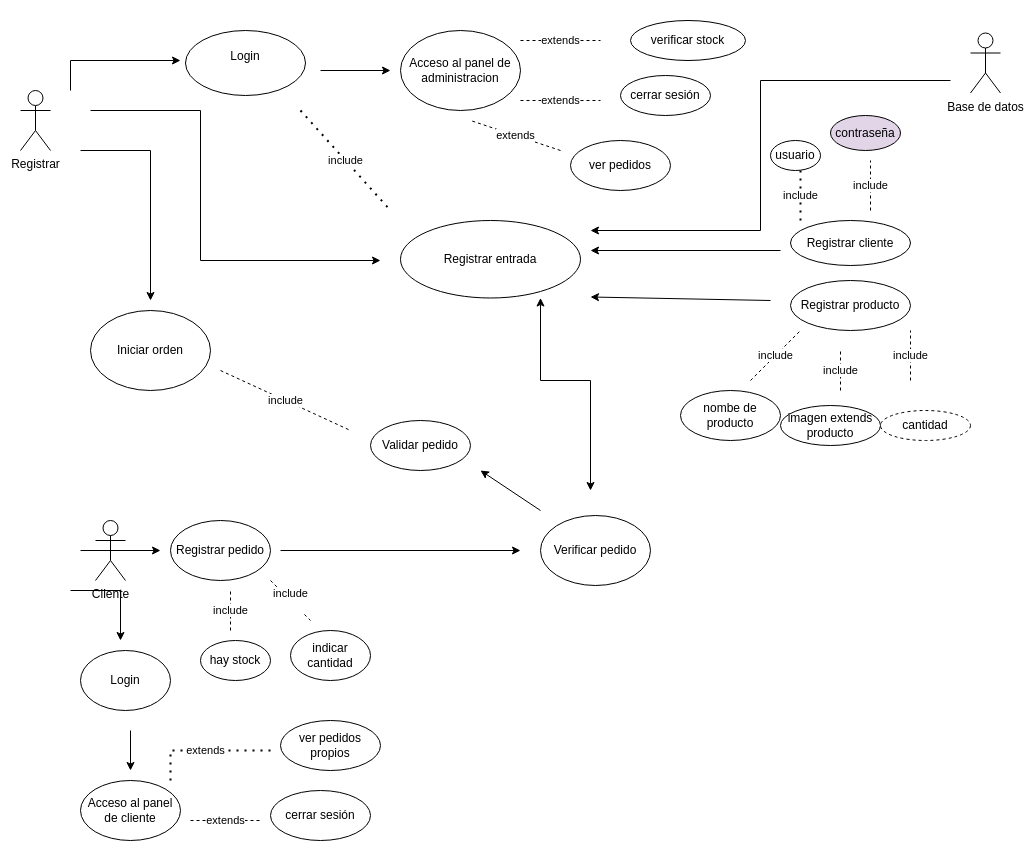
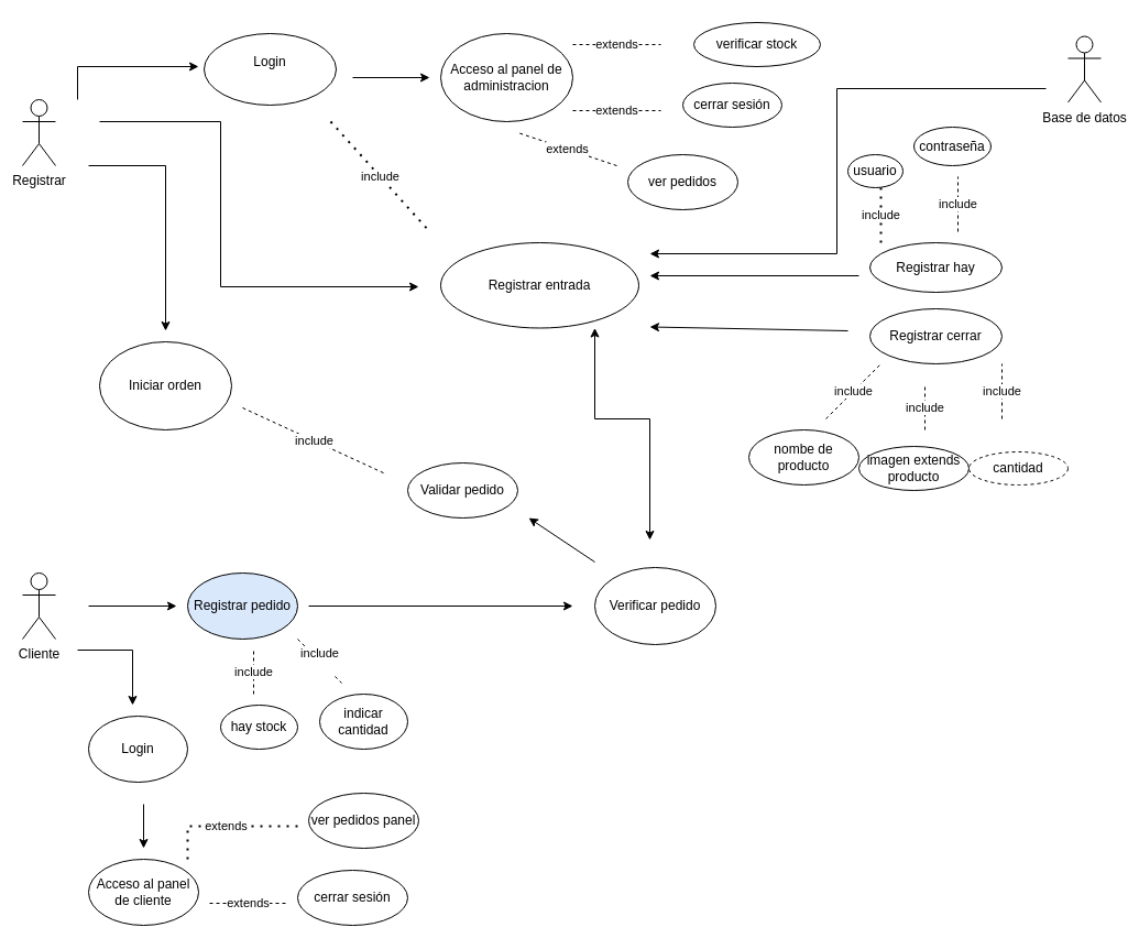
  <mxCell id="0" />
  <mxCell id="1" parent="0" />
  <mxCell id="2" value="Registrar&lt;div&gt;&lt;br&gt;&lt;/div&gt;" style="shape=umlActor;verticalLabelPosition=bottom;verticalAlign=top;html=1;outlineConnect=0;" vertex="1" parent="1"><mxGeometry x="20" y="90" width="30" height="60" as="geometry" /></mxCell>
  <mxCell id="3" value="&lt;div&gt;Login&lt;/div&gt;&lt;div&gt;&lt;br&gt;&lt;/div&gt;" style="ellipse;whiteSpace=wrap;html=1;" vertex="1" parent="1"><mxGeometry x="185" y="30" width="120" height="65" as="geometry" /></mxCell>
  <mxCell id="4" value="" style="endArrow=classic;html=1;rounded=0;" edge="1" parent="1"><mxGeometry width="50" height="50" relative="1" as="geometry"><mxPoint y="90" as="sourcePoint" x="70" /><mxPoint x="180" y="60" as="targetPoint" /><Array as="points"><mxPoint y="60" x="70" /></Array></mxGeometry></mxCell>
  <mxCell id="5" value="" style="endArrow=classic;html=1;rounded=0;" edge="1" parent="1"><mxGeometry width="50" height="50" relative="1" as="geometry"><mxPoint x="90" y="110" as="sourcePoint" /><mxPoint x="380" y="260" as="targetPoint" /><Array as="points"><mxPoint x="200" y="110" /><mxPoint x="200" y="260" /></Array></mxGeometry></mxCell>
  <mxCell id="6" value="" style="endArrow=classic;html=1;rounded=0;" edge="1" parent="1"><mxGeometry width="50" height="50" relative="1" as="geometry"><mxPoint x="320" y="70" as="sourcePoint" /><mxPoint x="390" y="70" as="targetPoint" /></mxGeometry></mxCell>
  <mxCell id="7" value="Acceso al panel de administracion" style="ellipse;whiteSpace=wrap;html=1;" vertex="1" parent="1"><mxGeometry x="400" y="30" width="120" height="80" as="geometry" /></mxCell>
  <mxCell id="8" value="include" style="endArrow=none;dashed=1;html=1;dashPattern=1 3;strokeWidth=2;rounded=0;" edge="1" parent="1"><mxGeometry width="50" height="50" relative="1" as="geometry"><mxPoint x="300" y="110" as="sourcePoint" /><mxPoint x="390" y="210" as="targetPoint" /></mxGeometry></mxCell>
  <mxCell id="9" value="Registrar entrada" style="ellipse;whiteSpace=wrap;html=1;" vertex="1" parent="1"><mxGeometry x="400" y="220" width="180" height="77.5" as="geometry" /></mxCell>
- <mxCell id="10" value="Registrar producto" style="ellipse;whiteSpace=wrap;html=1;" vertex="1" parent="1"><mxGeometry x="790" y="280" width="120" height="50" as="geometry" /></mxCell>
- <mxCell id="11" value="Registrar cliente" style="ellipse;whiteSpace=wrap;html=1;" vertex="1" parent="1"><mxGeometry x="790" y="220" width="120" height="45" as="geometry" /></mxCell>
+ <mxCell id="10" value="Registrar cerrar" style="ellipse;whiteSpace=wrap;html=1;" vertex="1" parent="1"><mxGeometry x="790" y="280" width="120" height="50" as="geometry" /></mxCell>
+ <mxCell id="11" value="Registrar hay" style="ellipse;whiteSpace=wrap;html=1;" vertex="1" parent="1"><mxGeometry x="790" y="220" width="120" height="45" as="geometry" /></mxCell>
  <mxCell id="12" value="" style="endArrow=classic;html=1;rounded=0;" edge="1" parent="1"><mxGeometry width="50" height="50" relative="1" as="geometry"><mxPoint x="780" y="250" as="sourcePoint" /><mxPoint x="590" y="250" as="targetPoint" /></mxGeometry></mxCell>
  <mxCell id="13" value="Base de datos&lt;div&gt;&lt;br&gt;&lt;/div&gt;" style="shape=umlActor;verticalLabelPosition=bottom;verticalAlign=top;html=1;outlineConnect=0;" vertex="1" parent="1"><mxGeometry x="970" y="32.5" width="30" height="60" as="geometry" /></mxCell>
  <mxCell id="14" value="" style="endArrow=classic;html=1;rounded=0;" edge="1" parent="1"><mxGeometry width="50" height="50" relative="1" as="geometry"><mxPoint x="950" y="80" as="sourcePoint" /><mxPoint x="590" y="230" as="targetPoint" /><Array as="points"><mxPoint x="760" y="80" /><mxPoint x="760" y="230" /></Array></mxGeometry></mxCell>
  <mxCell id="15" value="include" style="endArrow=none;dashed=1;html=1;dashPattern=1 3;strokeWidth=2;rounded=0;" edge="1" parent="1"><mxGeometry width="50" height="50" relative="1" as="geometry"><mxPoint x="800" y="220" as="sourcePoint" /><mxPoint x="800" y="170" as="targetPoint" /></mxGeometry></mxCell>
  <mxCell id="16" value="usuario" style="ellipse;whiteSpace=wrap;html=1;" vertex="1" parent="1"><mxGeometry x="770" y="140" width="50" height="30" as="geometry" /></mxCell>
  <mxCell id="17" value="include" style="endArrow=none;dashed=1;html=1;rounded=0;" edge="1" parent="1"><mxGeometry width="50" height="50" relative="1" as="geometry"><mxPoint x="870" y="210" as="sourcePoint" /><mxPoint x="870" y="160" as="targetPoint" /></mxGeometry></mxCell>
- <mxCell id="18" value="contraseña" style="ellipse;whiteSpace=wrap;html=1;fillColor=#e1d5e7;" vertex="1" parent="1"><mxGeometry x="830" y="115" width="70" height="35" as="geometry" /></mxCell>
+ <mxCell id="18" value="contraseña" style="ellipse;whiteSpace=wrap;html=1;" vertex="1" parent="1"><mxGeometry x="830" y="115" width="70" height="35" as="geometry" /></mxCell>
  <mxCell id="19" value="nombe de producto" style="ellipse;whiteSpace=wrap;html=1;" vertex="1" parent="1"><mxGeometry x="680" y="390" width="100" height="50" as="geometry" /></mxCell>
  <mxCell id="20" value="cantidad" style="ellipse;whiteSpace=wrap;html=1;dashed=1;" vertex="1" parent="1"><mxGeometry x="880" y="410" width="90" height="30" as="geometry" /></mxCell>
  <mxCell id="21" value="" style="endArrow=classic;html=1;rounded=0;" edge="1" parent="1"><mxGeometry width="50" height="50" relative="1" as="geometry"><mxPoint x="770" y="300" as="sourcePoint" /><mxPoint x="590" y="296.5" as="targetPoint" /></mxGeometry></mxCell>
  <mxCell id="22" value="imagen extends producto" style="ellipse;whiteSpace=wrap;html=1;" vertex="1" parent="1"><mxGeometry x="780" y="405" width="100" height="40" as="geometry" /></mxCell>
  <mxCell id="23" value="include" style="endArrow=none;dashed=1;html=1;rounded=0;" edge="1" parent="1"><mxGeometry width="50" height="50" relative="1" as="geometry"><mxPoint x="750" y="380" as="sourcePoint" /><mxPoint x="800" y="330" as="targetPoint" /></mxGeometry></mxCell>
  <mxCell id="24" value="include" style="endArrow=none;dashed=1;html=1;rounded=0;" edge="1" parent="1"><mxGeometry width="50" height="50" relative="1" as="geometry"><mxPoint x="840" y="390" as="sourcePoint" /><mxPoint x="840" y="350" as="targetPoint" /></mxGeometry></mxCell>
  <mxCell id="25" value="include" style="endArrow=none;dashed=1;html=1;rounded=0;" edge="1" parent="1"><mxGeometry width="50" height="50" relative="1" as="geometry"><mxPoint x="910" y="380" as="sourcePoint" /><mxPoint x="910" y="330" as="targetPoint" /></mxGeometry></mxCell>
- <mxCell id="26" value="Cliente" style="shape=umlActor;verticalLabelPosition=bottom;verticalAlign=top;html=1;outlineConnect=0;" vertex="1" parent="1"><mxGeometry x="95" y="520" width="30" height="60" as="geometry" /></mxCell>
+ <mxCell id="26" value="Cliente" style="shape=umlActor;verticalLabelPosition=bottom;verticalAlign=top;html=1;outlineConnect=0;" vertex="1" parent="1"><mxGeometry x="20" y="520" width="30" height="60" as="geometry" /></mxCell>
  <mxCell id="27" value="" style="endArrow=classic;html=1;rounded=0;" edge="1" parent="1"><mxGeometry width="50" height="50" relative="1" as="geometry"><mxPoint y="590" as="sourcePoint" x="70" /><mxPoint x="120" y="640" as="targetPoint" /><Array as="points"><mxPoint x="120" y="590" /></Array></mxGeometry></mxCell>
  <mxCell id="28" value="Login" style="ellipse;whiteSpace=wrap;html=1;" vertex="1" parent="1"><mxGeometry x="80" y="650" width="90" height="60" as="geometry" /></mxCell>
  <mxCell id="29" value="" style="endArrow=classic;html=1;rounded=0;" edge="1" parent="1"><mxGeometry width="50" height="50" relative="1" as="geometry"><mxPoint x="130" y="730" as="sourcePoint" /><mxPoint x="130" y="770" as="targetPoint" /></mxGeometry></mxCell>
  <mxCell id="30" value="Acceso al panel de cliente" style="ellipse;whiteSpace=wrap;html=1;" vertex="1" parent="1"><mxGeometry x="80" y="780" width="100" height="60" as="geometry" /></mxCell>
  <mxCell id="31" value="" style="endArrow=classic;html=1;rounded=0;" edge="1" parent="1"><mxGeometry width="50" height="50" relative="1" as="geometry"><mxPoint x="80" y="550" as="sourcePoint" /><mxPoint x="160" y="550" as="targetPoint" /></mxGeometry></mxCell>
  <mxCell id="32" value="include" style="endArrow=none;dashed=1;html=1;rounded=0;" edge="1" parent="1"><mxGeometry width="50" height="50" relative="1" as="geometry"><mxPoint x="230" y="630" as="sourcePoint" /><mxPoint x="230" y="590" as="targetPoint" /></mxGeometry></mxCell>
  <mxCell id="33" value="hay stock" style="ellipse;whiteSpace=wrap;html=1;" vertex="1" parent="1"><mxGeometry x="200" y="640" width="70" height="40" as="geometry" /></mxCell>
  <mxCell id="34" value="extends" style="endArrow=none;dashed=1;html=1;rounded=0;" edge="1" parent="1"><mxGeometry width="50" height="50" relative="1" as="geometry"><mxPoint x="520" y="40" as="sourcePoint" /><mxPoint x="600" y="40" as="targetPoint" /></mxGeometry></mxCell>
  <mxCell id="35" value="verificar stock" style="ellipse;whiteSpace=wrap;html=1;" vertex="1" parent="1"><mxGeometry x="630" y="20" width="115" height="40" as="geometry" /></mxCell>
  <mxCell id="36" value="cerrar sesión" style="ellipse;whiteSpace=wrap;html=1;" vertex="1" parent="1"><mxGeometry x="620" y="75" width="90" height="40" as="geometry" /></mxCell>
  <mxCell id="37" value="extends" style="endArrow=none;dashed=1;html=1;rounded=0;" edge="1" parent="1"><mxGeometry width="50" height="50" relative="1" as="geometry"><mxPoint x="520" y="100" as="sourcePoint" /><mxPoint x="600" y="100" as="targetPoint" /></mxGeometry></mxCell>
  <mxCell id="38" value="extends" style="endArrow=none;dashed=1;html=1;rounded=0;" edge="1" parent="1"><mxGeometry width="50" height="50" relative="1" as="geometry"><mxPoint x="560" y="150" as="sourcePoint" /><mxPoint x="470" y="120" as="targetPoint" /></mxGeometry></mxCell>
  <mxCell id="39" value="ver pedidos" style="ellipse;whiteSpace=wrap;html=1;" vertex="1" parent="1"><mxGeometry x="570" y="140" width="100" height="50" as="geometry" /></mxCell>
  <mxCell id="40" value="cerrar sesión" style="ellipse;whiteSpace=wrap;html=1;" vertex="1" parent="1"><mxGeometry x="270" y="790" width="100" height="50" as="geometry" /></mxCell>
- <mxCell id="41" value="ver pedidos propios" style="ellipse;whiteSpace=wrap;html=1;" vertex="1" parent="1"><mxGeometry x="280" y="720" width="100" height="50" as="geometry" /></mxCell>
+ <mxCell id="41" value="ver pedidos panel" style="ellipse;whiteSpace=wrap;html=1;" vertex="1" parent="1"><mxGeometry x="280" y="720" width="100" height="50" as="geometry" /></mxCell>
  <mxCell id="42" value="include&lt;div&gt;&lt;br&gt;&lt;/div&gt;" style="endArrow=none;dashed=1;html=1;rounded=0;" edge="1" parent="1"><mxGeometry width="50" height="50" relative="1" as="geometry"><mxPoint x="270" y="580" as="sourcePoint" /><mxPoint x="310" y="620" as="targetPoint" /></mxGeometry></mxCell>
  <mxCell id="43" value="indicar cantidad" style="ellipse;whiteSpace=wrap;html=1;" vertex="1" parent="1"><mxGeometry x="290" y="630" width="80" height="50" as="geometry" /></mxCell>
- <mxCell id="44" value="Registrar pedido" style="ellipse;whiteSpace=wrap;html=1;" vertex="1" parent="1"><mxGeometry x="170" y="520" width="100" height="60" as="geometry" /></mxCell>
+ <mxCell id="44" value="Registrar pedido" style="ellipse;whiteSpace=wrap;html=1;fillColor=#dae8fc;" vertex="1" parent="1"><mxGeometry x="170" y="520" width="100" height="60" as="geometry" /></mxCell>
  <mxCell id="45" value="extends" style="endArrow=none;dashed=1;html=1;rounded=0;" edge="1" parent="1"><mxGeometry width="50" height="50" relative="1" as="geometry"><mxPoint x="190" y="820" as="sourcePoint" /><mxPoint x="260" y="820" as="targetPoint" /></mxGeometry></mxCell>
  <mxCell id="46" value="extends" style="endArrow=none;dashed=1;html=1;dashPattern=1 3;strokeWidth=2;rounded=0;" edge="1" parent="1"><mxGeometry width="50" height="50" relative="1" as="geometry"><mxPoint x="170" y="780" as="sourcePoint" /><mxPoint x="270" y="750" as="targetPoint" /><Array as="points"><mxPoint x="170" y="750" /></Array></mxGeometry></mxCell>
  <mxCell id="47" value="" style="endArrow=classic;html=1;rounded=0;" edge="1" parent="1"><mxGeometry width="50" height="50" relative="1" as="geometry"><mxPoint x="280" y="550" as="sourcePoint" /><mxPoint x="520" y="550" as="targetPoint" /></mxGeometry></mxCell>
  <mxCell id="48" value="Verificar pedido" style="ellipse;whiteSpace=wrap;html=1;" vertex="1" parent="1"><mxGeometry x="540" y="515" width="110" height="70" as="geometry" /></mxCell>
  <mxCell id="49" value="Iniciar orden" style="ellipse;whiteSpace=wrap;html=1;" vertex="1" parent="1"><mxGeometry x="90" y="310" width="120" height="80" as="geometry" /></mxCell>
  <mxCell id="50" value="" style="endArrow=classic;startArrow=classic;html=1;rounded=0;" edge="1" parent="1"><mxGeometry width="50" height="50" relative="1" as="geometry"><mxPoint x="590" y="490" as="sourcePoint" /><mxPoint x="540" y="297.5" as="targetPoint" /><Array as="points"><mxPoint x="590" y="380" /><mxPoint x="540" y="380" /></Array></mxGeometry></mxCell>
  <mxCell id="51" value="" style="endArrow=classic;html=1;rounded=0;" edge="1" parent="1"><mxGeometry width="50" height="50" relative="1" as="geometry"><mxPoint x="540" y="510" as="sourcePoint" /><mxPoint x="480" y="470" as="targetPoint" /></mxGeometry></mxCell>
  <mxCell id="52" value="Validar pedido" style="ellipse;whiteSpace=wrap;html=1;" vertex="1" parent="1"><mxGeometry x="370" y="420" width="100" height="50" as="geometry" /></mxCell>
  <mxCell id="53" value="" style="endArrow=classic;html=1;rounded=0;" edge="1" parent="1"><mxGeometry width="50" height="50" relative="1" as="geometry"><mxPoint x="80" y="150" as="sourcePoint" /><mxPoint x="150" y="300" as="targetPoint" /><Array as="points"><mxPoint x="150" y="150" /></Array></mxGeometry></mxCell>
  <mxCell id="54" value="include" style="endArrow=none;dashed=1;html=1;rounded=0;" edge="1" parent="1"><mxGeometry width="50" height="50" relative="1" as="geometry"><mxPoint x="220" y="370" as="sourcePoint" /><mxPoint x="350" y="430" as="targetPoint" /></mxGeometry></mxCell>
